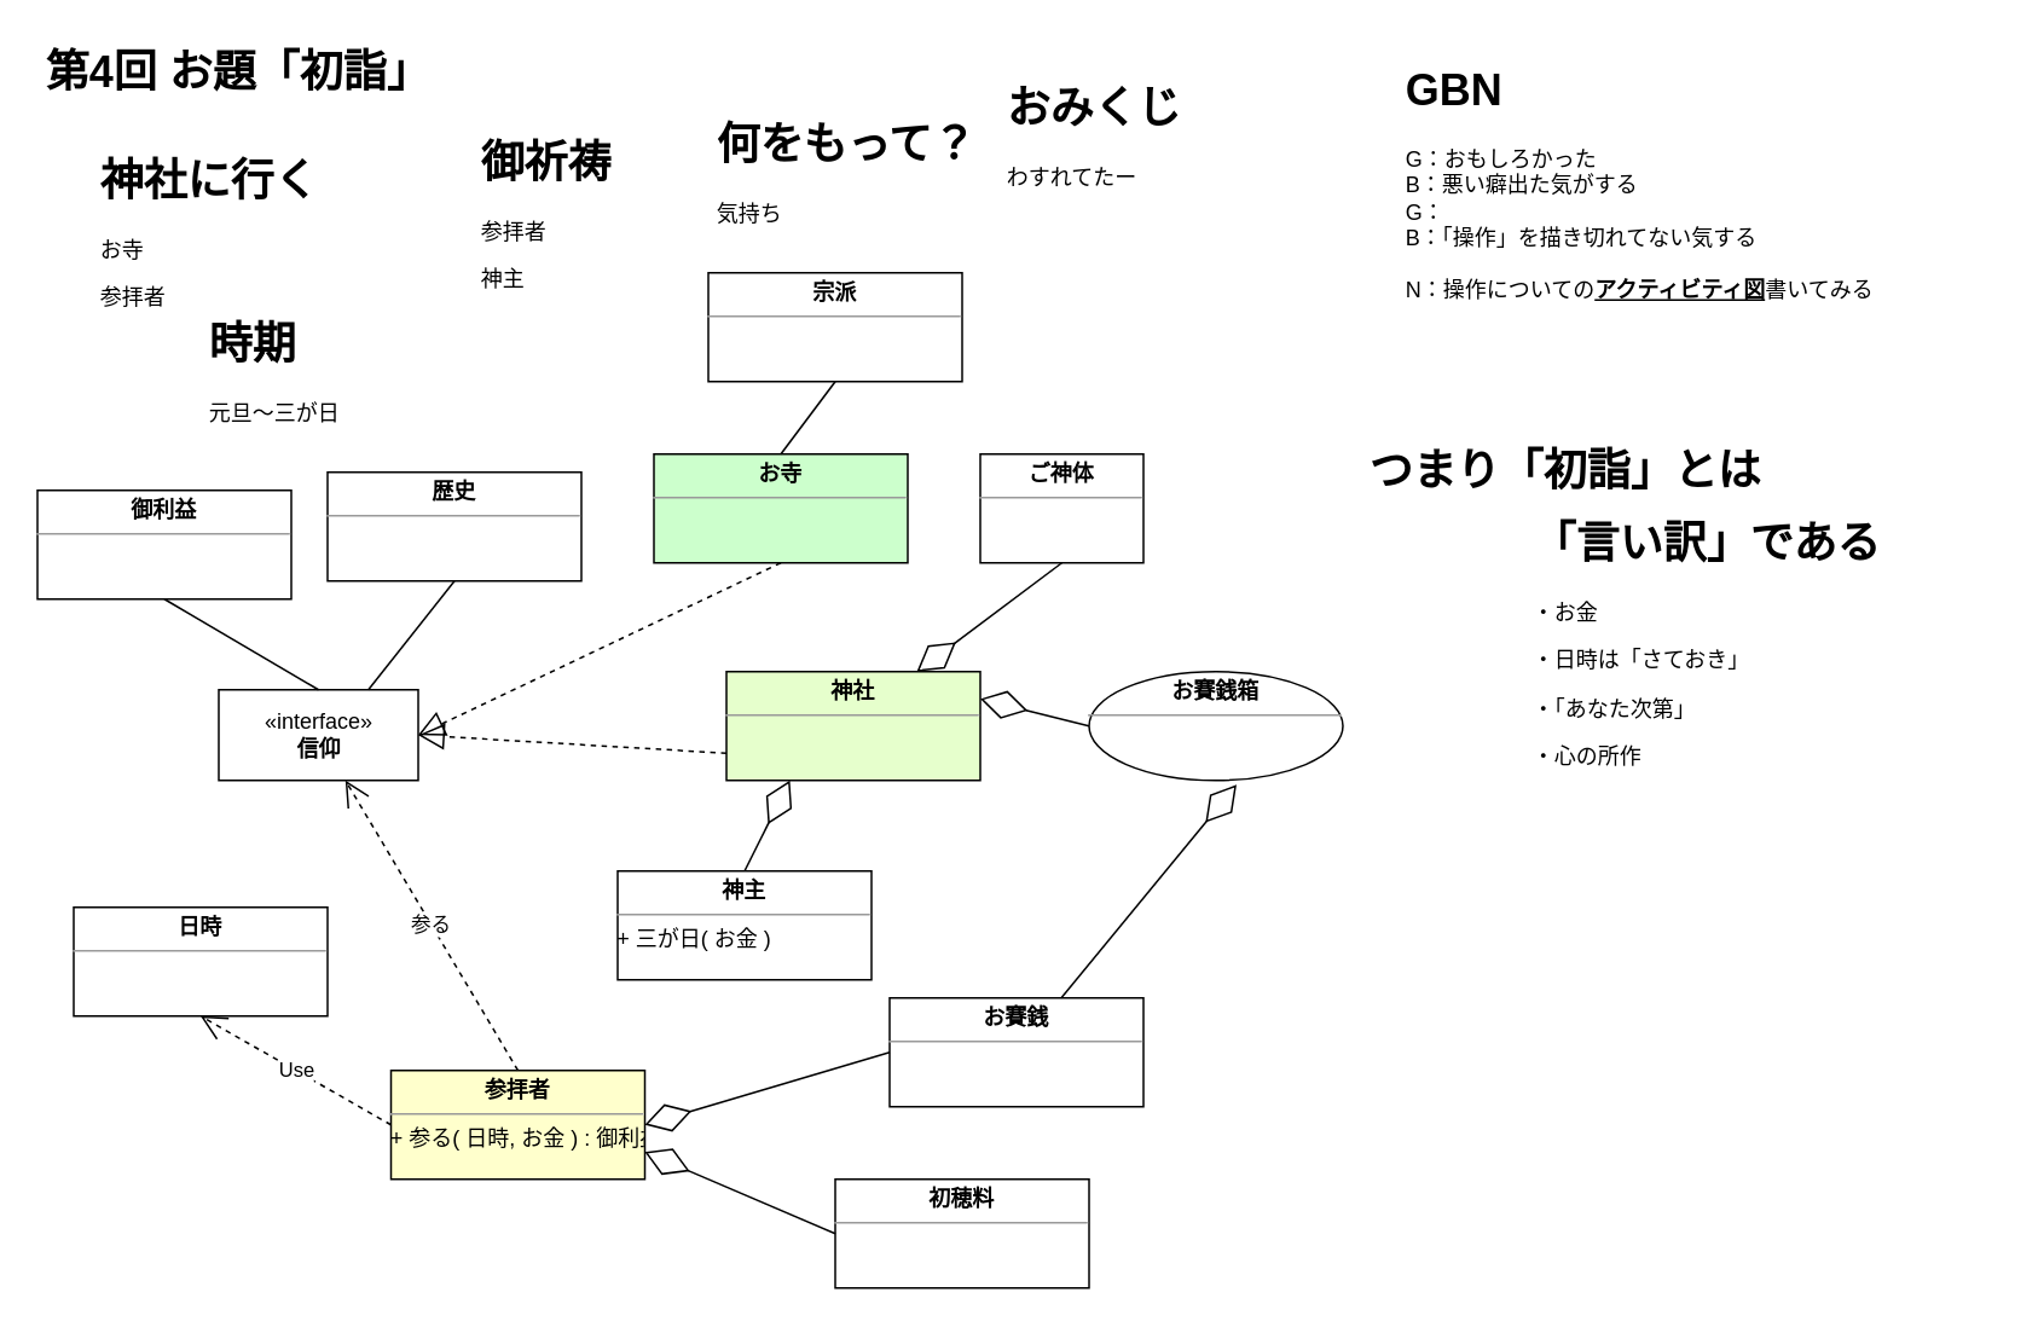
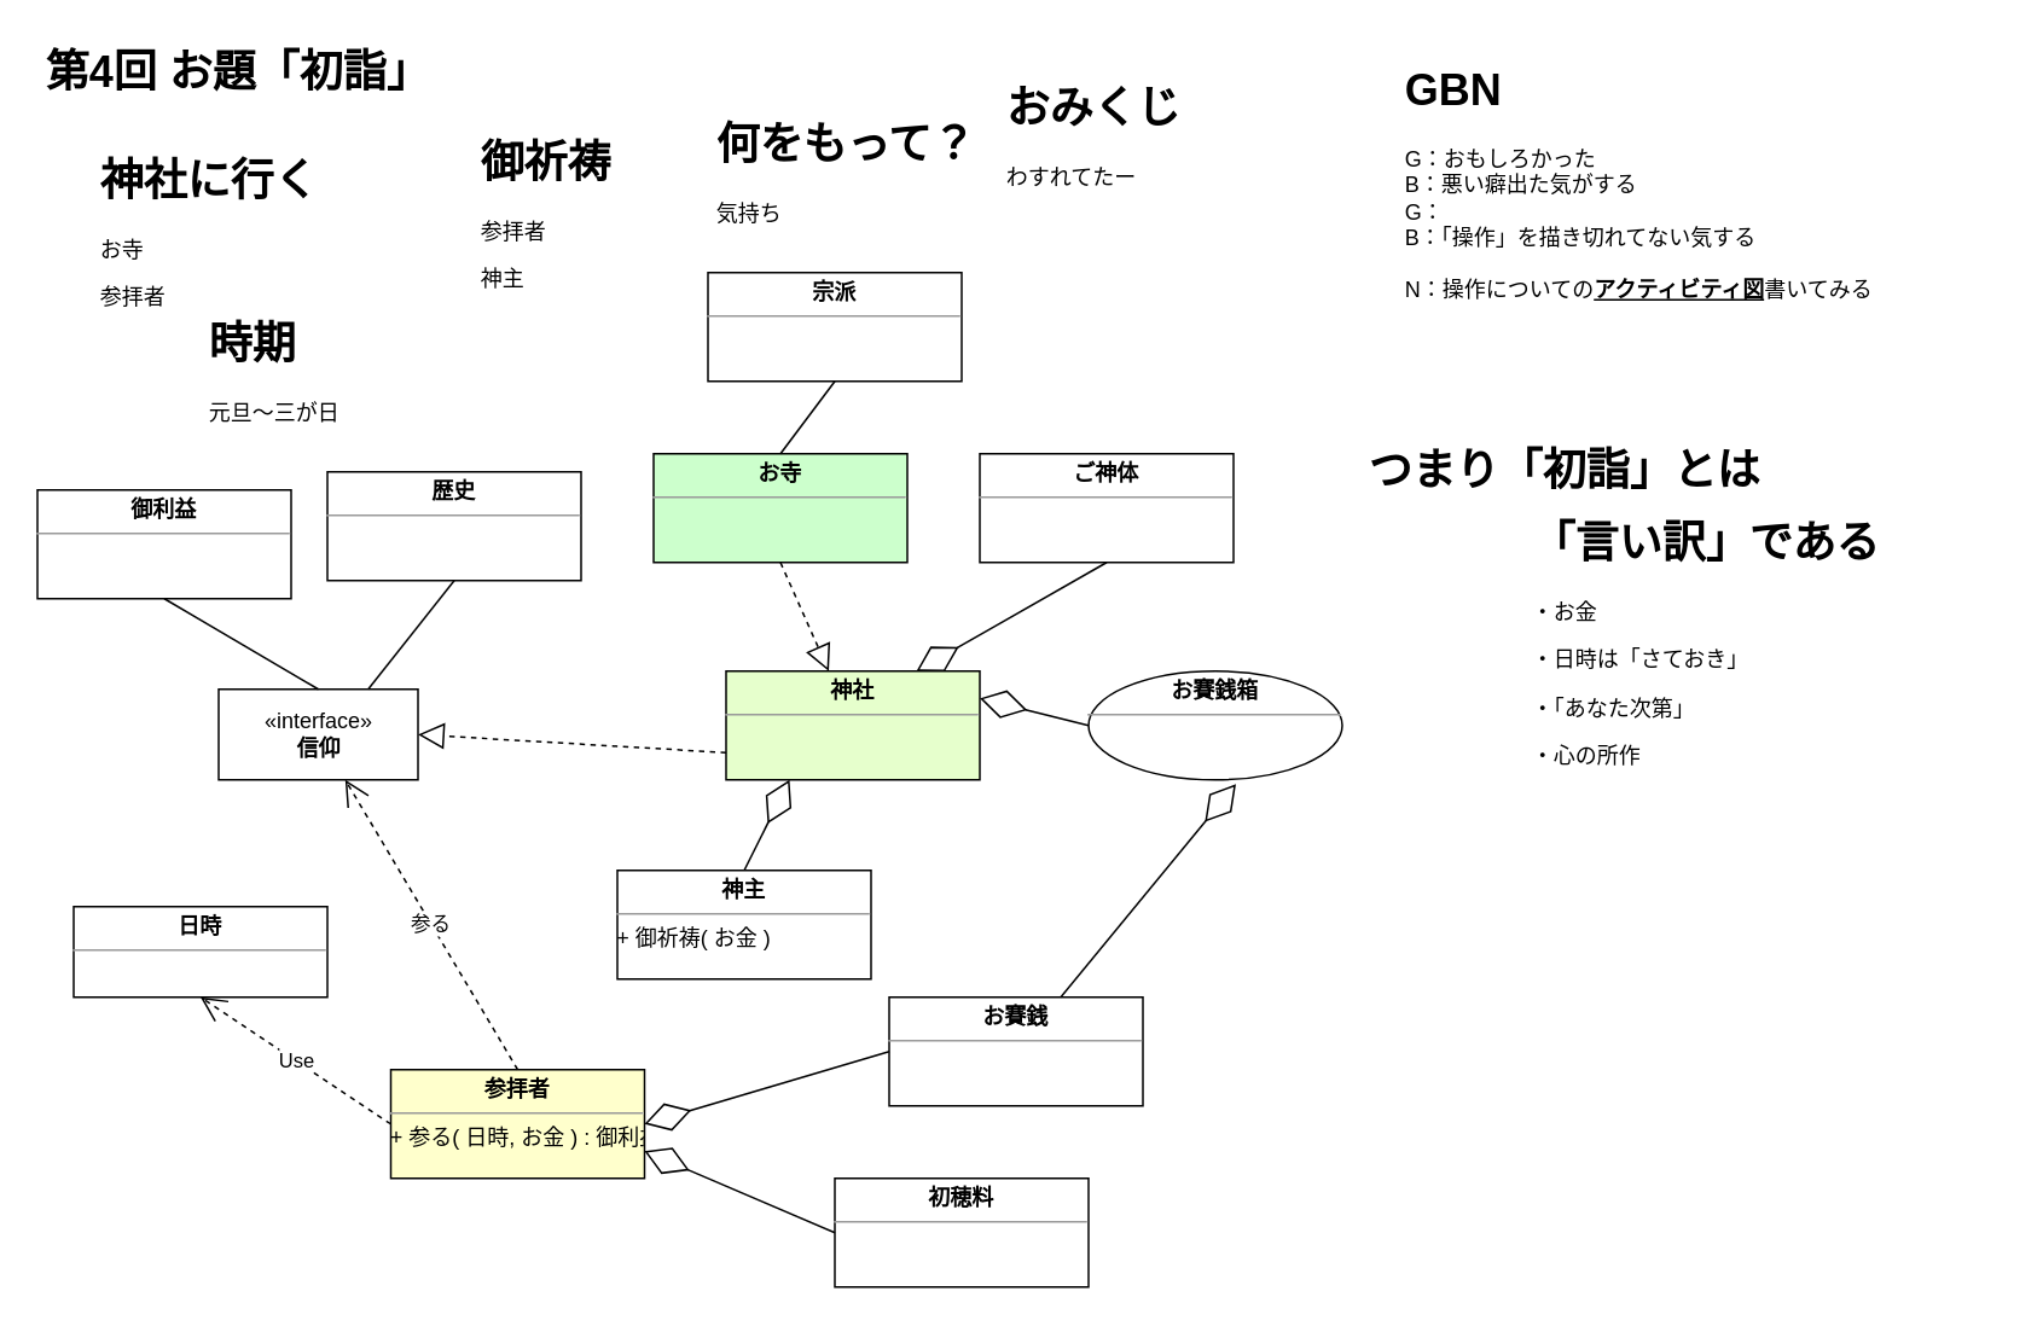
  <mxCell id="0" />
  <mxCell id="1" parent="0" />
  <mxCell id="2" value="&lt;h1&gt;第4回 お題「初詣」&lt;/h1&gt;" style="text;html=1;strokeColor=none;fillColor=none;spacing=5;spacingTop=-20;whiteSpace=wrap;overflow=hidden;rounded=0;" vertex="1" parent="1"><mxGeometry x="20" y="20" width="320" height="50" as="geometry" /></mxCell>
  <mxCell id="3" value="&lt;h1&gt;神社に行く&lt;/h1&gt;&lt;p&gt;お寺&lt;/p&gt;&lt;p&gt;参拝者&lt;/p&gt;" style="text;html=1;strokeColor=none;fillColor=none;spacing=5;spacingTop=-20;whiteSpace=wrap;overflow=hidden;rounded=0;" vertex="1" parent="1"><mxGeometry x="50" y="80" width="190" height="120" as="geometry" /></mxCell>
  <mxCell id="4" value="&lt;h1&gt;御祈祷&lt;/h1&gt;&lt;p&gt;参拝者&lt;/p&gt;&lt;p&gt;神主&lt;/p&gt;" style="text;html=1;strokeColor=none;fillColor=none;spacing=5;spacingTop=-20;whiteSpace=wrap;overflow=hidden;rounded=0;" vertex="1" parent="1"><mxGeometry x="260" y="70" width="190" height="120" as="geometry" /></mxCell>
  <mxCell id="5" value="&lt;h1&gt;時期&lt;/h1&gt;&lt;p&gt;元旦～三が日&lt;/p&gt;" style="text;html=1;strokeColor=none;fillColor=none;spacing=5;spacingTop=-20;whiteSpace=wrap;overflow=hidden;rounded=0;" vertex="1" parent="1"><mxGeometry x="110" y="170" width="190" height="120" as="geometry" /></mxCell>
  <mxCell id="6" value="&lt;h1&gt;何をもって？&lt;/h1&gt;&lt;p&gt;気持ち&lt;/p&gt;" style="text;html=1;strokeColor=none;fillColor=none;spacing=5;spacingTop=-20;whiteSpace=wrap;overflow=hidden;rounded=0;" vertex="1" parent="1"><mxGeometry x="390" y="60" width="190" height="120" as="geometry" /></mxCell>
  <mxCell id="7" value="&lt;p style=&quot;margin:0px;margin-top:4px;text-align:center;&quot;&gt;&lt;b&gt;神社&lt;/b&gt;&lt;/p&gt;&lt;hr size=&quot;1&quot;&gt;&lt;div style=&quot;height:2px;&quot;&gt;&lt;/div&gt;" style="verticalAlign=top;align=left;overflow=fill;fontSize=12;fontFamily=Helvetica;html=1;fillColor=#E6FFCC;" vertex="1" parent="1"><mxGeometry x="400" y="370" width="140" height="60" as="geometry" /></mxCell>
  <mxCell id="8" value="&lt;p style=&quot;margin:0px;margin-top:4px;text-align:center;&quot;&gt;&lt;b&gt;お寺&lt;/b&gt;&lt;/p&gt;&lt;hr size=&quot;1&quot;&gt;&lt;div style=&quot;height:2px;&quot;&gt;&lt;/div&gt;" style="verticalAlign=top;align=left;overflow=fill;fontSize=12;fontFamily=Helvetica;html=1;fillColor=#CCFFCC;" vertex="1" parent="1"><mxGeometry x="360" y="250" width="140" height="60" as="geometry" /></mxCell>
  <mxCell id="9" value="&lt;p style=&quot;margin:0px;margin-top:4px;text-align:center;&quot;&gt;&lt;b&gt;参拝者&lt;/b&gt;&lt;/p&gt;&lt;hr size=&quot;1&quot;&gt;&lt;div style=&quot;height:2px;&quot;&gt;+ 参る( 日時, お金 ) : 御利益&lt;/div&gt;" style="verticalAlign=top;align=left;overflow=fill;fontSize=12;fontFamily=Helvetica;html=1;fillColor=#FFFFCC;" vertex="1" parent="1"><mxGeometry x="215" y="590" width="140" height="60" as="geometry" /></mxCell>
  <mxCell id="10" value="«interface»&lt;br&gt;&lt;b&gt;信仰&lt;/b&gt;" style="html=1;fillColor=#ffffff;" vertex="1" parent="1"><mxGeometry x="120" y="380" width="110" height="50" as="geometry" /></mxCell>
- <mxCell id="11" value="&lt;p style=&quot;margin:0px;margin-top:4px;text-align:center;&quot;&gt;&lt;b&gt;神主&lt;/b&gt;&lt;/p&gt;&lt;hr size=&quot;1&quot;&gt;&lt;div style=&quot;height:2px;&quot;&gt;+ 三が日( お金 )&lt;/div&gt;" style="verticalAlign=top;align=left;overflow=fill;fontSize=12;fontFamily=Helvetica;html=1;" vertex="1" parent="1"><mxGeometry x="340" y="480" width="140" height="60" as="geometry" /></mxCell>
- <mxCell id="12" value="&lt;p style=&quot;margin:0px;margin-top:4px;text-align:center;&quot;&gt;&lt;b&gt;日時&lt;/b&gt;&lt;/p&gt;&lt;hr size=&quot;1&quot;&gt;&lt;div style=&quot;height:2px;&quot;&gt;&lt;/div&gt;" style="verticalAlign=top;align=left;overflow=fill;fontSize=12;fontFamily=Helvetica;html=1;" vertex="1" parent="1"><mxGeometry x="40" y="500" width="140" height="60" as="geometry" /></mxCell>
+ <mxCell id="11" value="&lt;p style=&quot;margin:0px;margin-top:4px;text-align:center;&quot;&gt;&lt;b&gt;神主&lt;/b&gt;&lt;/p&gt;&lt;hr size=&quot;1&quot;&gt;&lt;div style=&quot;height:2px;&quot;&gt;+ 御祈祷( お金 )&lt;/div&gt;" style="verticalAlign=top;align=left;overflow=fill;fontSize=12;fontFamily=Helvetica;html=1;" vertex="1" parent="1"><mxGeometry x="340" y="480" width="140" height="60" as="geometry" /></mxCell>
+ <mxCell id="12" value="&lt;p style=&quot;margin:0px;margin-top:4px;text-align:center;&quot;&gt;&lt;b&gt;日時&lt;/b&gt;&lt;/p&gt;&lt;hr size=&quot;1&quot;&gt;&lt;div style=&quot;height:2px;&quot;&gt;&lt;/div&gt;" style="verticalAlign=top;align=left;overflow=fill;fontSize=12;fontFamily=Helvetica;html=1;" vertex="1" parent="1"><mxGeometry x="40" y="500" width="140" height="50" as="geometry" /></mxCell>
  <mxCell id="13" value="&lt;p style=&quot;margin:0px;margin-top:4px;text-align:center;&quot;&gt;&lt;b&gt;お賽銭&lt;/b&gt;&lt;/p&gt;&lt;hr size=&quot;1&quot;&gt;&lt;div style=&quot;height:2px;&quot;&gt;&lt;/div&gt;" style="verticalAlign=top;align=left;overflow=fill;fontSize=12;fontFamily=Helvetica;html=1;" vertex="1" parent="1"><mxGeometry x="490" y="550" width="140" height="60" as="geometry" /></mxCell>
  <mxCell id="14" value="参る" style="endArrow=open;endSize=12;dashed=1;html=1;rounded=0;exitX=0.5;exitY=0;exitDx=0;exitDy=0;" edge="1" parent="1" source="9" target="10"><mxGeometry width="160" relative="1" as="geometry"><mxPoint x="350" y="400" as="sourcePoint" /><mxPoint x="175" y="410" as="targetPoint" /></mxGeometry></mxCell>
  <mxCell id="15" value="Use" style="endArrow=open;endSize=12;dashed=1;html=1;rounded=0;exitX=0;exitY=0.5;exitDx=0;exitDy=0;entryX=0.5;entryY=1;entryDx=0;entryDy=0;" edge="1" parent="1" source="9" target="12"><mxGeometry width="160" relative="1" as="geometry"><mxPoint x="350" y="400" as="sourcePoint" /><mxPoint x="510" y="400" as="targetPoint" /></mxGeometry></mxCell>
  <mxCell id="16" value="&lt;p style=&quot;margin:0px;margin-top:4px;text-align:center;&quot;&gt;&lt;b style=&quot;background-color: initial;&quot;&gt;初穂料&lt;/b&gt;&lt;br&gt;&lt;/p&gt;&lt;hr size=&quot;1&quot;&gt;&lt;div style=&quot;height:2px;&quot;&gt;&lt;/div&gt;" style="verticalAlign=top;align=left;overflow=fill;fontSize=12;fontFamily=Helvetica;html=1;" vertex="1" parent="1"><mxGeometry x="460" y="650" width="140" height="60" as="geometry" /></mxCell>
  <mxCell id="17" value="" style="endArrow=diamondThin;endFill=0;endSize=24;html=1;rounded=0;entryX=1;entryY=0.75;entryDx=0;entryDy=0;exitX=0;exitY=0.5;exitDx=0;exitDy=0;" edge="1" parent="1" source="16" target="9"><mxGeometry width="160" relative="1" as="geometry"><mxPoint x="510" y="560" as="sourcePoint" /><mxPoint x="380" y="590" as="targetPoint" /></mxGeometry></mxCell>
  <mxCell id="18" value="" style="endArrow=diamondThin;endFill=0;endSize=24;html=1;rounded=0;entryX=1;entryY=0.5;entryDx=0;entryDy=0;exitX=0;exitY=0.5;exitDx=0;exitDy=0;" edge="1" parent="1" source="13" target="9"><mxGeometry width="160" relative="1" as="geometry"><mxPoint x="520" y="570" as="sourcePoint" /><mxPoint x="390" y="600" as="targetPoint" /></mxGeometry></mxCell>
  <mxCell id="19" value="&lt;p style=&quot;margin:0px;margin-top:4px;text-align:center;&quot;&gt;&lt;b&gt;お賽銭箱&lt;/b&gt;&lt;/p&gt;&lt;hr size=&quot;1&quot;&gt;&lt;div style=&quot;height:2px;&quot;&gt;&lt;/div&gt;" style="ellipse;verticalAlign=top;align=left;overflow=fill;fontSize=12;fontFamily=Helvetica;html=1;" vertex="1" parent="1"><mxGeometry x="600" y="370" width="140" height="60" as="geometry" /></mxCell>
  <mxCell id="20" value="" style="endArrow=diamondThin;endFill=0;endSize=24;html=1;rounded=0;entryX=1;entryY=0.25;entryDx=0;entryDy=0;exitX=0;exitY=0.5;exitDx=0;exitDy=0;" edge="1" parent="1" source="19" target="7"><mxGeometry width="160" relative="1" as="geometry"><mxPoint x="320" y="330" as="sourcePoint" /><mxPoint x="380" y="520" as="targetPoint" /></mxGeometry></mxCell>
  <mxCell id="21" value="" style="endArrow=diamondThin;endFill=0;endSize=24;html=1;rounded=0;entryX=0.581;entryY=1.04;entryDx=0;entryDy=0;entryPerimeter=0;" edge="1" parent="1" source="13" target="19"><mxGeometry width="160" relative="1" as="geometry"><mxPoint x="490" y="560" as="sourcePoint" /><mxPoint x="530" y="370" as="targetPoint" /></mxGeometry></mxCell>
  <mxCell id="22" value="" style="endArrow=diamondThin;endFill=0;endSize=24;html=1;rounded=0;exitX=0.5;exitY=0;exitDx=0;exitDy=0;entryX=0.25;entryY=1;entryDx=0;entryDy=0;" edge="1" parent="1" source="11" target="7"><mxGeometry width="160" relative="1" as="geometry"><mxPoint x="470" y="350" as="sourcePoint" /><mxPoint x="380" y="410" as="targetPoint" /></mxGeometry></mxCell>
  <mxCell id="23" value="&lt;p style=&quot;margin:0px;margin-top:4px;text-align:center;&quot;&gt;&lt;b&gt;歴史&lt;/b&gt;&lt;/p&gt;&lt;hr size=&quot;1&quot;&gt;&lt;div style=&quot;height:2px;&quot;&gt;&lt;br&gt;&lt;/div&gt;" style="verticalAlign=top;align=left;overflow=fill;fontSize=12;fontFamily=Helvetica;html=1;" vertex="1" parent="1"><mxGeometry x="180" y="260" width="140" height="60" as="geometry" /></mxCell>
  <mxCell id="24" value="" style="endArrow=none;html=1;rounded=0;entryX=0.5;entryY=1;entryDx=0;entryDy=0;exitX=0.75;exitY=0;exitDx=0;exitDy=0;" edge="1" parent="1" source="10" target="23"><mxGeometry width="50" height="50" relative="1" as="geometry"><mxPoint x="400" y="440" as="sourcePoint" /><mxPoint x="450" y="390" as="targetPoint" /></mxGeometry></mxCell>
- <mxCell id="25" value="&lt;p style=&quot;margin:0px;margin-top:4px;text-align:center;&quot;&gt;&lt;b&gt;ご神体&lt;/b&gt;&lt;/p&gt;&lt;hr size=&quot;1&quot;&gt;&lt;div style=&quot;height:2px;&quot;&gt;&lt;br&gt;&lt;/div&gt;" style="verticalAlign=top;align=left;overflow=fill;fontSize=12;fontFamily=Helvetica;html=1;" vertex="1" parent="1"><mxGeometry x="540" y="250" width="90" height="60" as="geometry" /></mxCell>
+ <mxCell id="25" value="&lt;p style=&quot;margin:0px;margin-top:4px;text-align:center;&quot;&gt;&lt;b&gt;ご神体&lt;/b&gt;&lt;/p&gt;&lt;hr size=&quot;1&quot;&gt;&lt;div style=&quot;height:2px;&quot;&gt;&lt;br&gt;&lt;/div&gt;" style="verticalAlign=top;align=left;overflow=fill;fontSize=12;fontFamily=Helvetica;html=1;" vertex="1" parent="1"><mxGeometry x="540" y="250" width="140" height="60" as="geometry" /></mxCell>
  <mxCell id="26" value="" style="endArrow=diamondThin;endFill=0;endSize=24;html=1;rounded=0;entryX=0.75;entryY=0;entryDx=0;entryDy=0;exitX=0.5;exitY=1;exitDx=0;exitDy=0;" edge="1" parent="1" source="25" target="7"><mxGeometry width="160" relative="1" as="geometry"><mxPoint x="460" y="340" as="sourcePoint" /><mxPoint x="310" y="395" as="targetPoint" /></mxGeometry></mxCell>
  <mxCell id="27" value="" style="endArrow=block;dashed=1;endFill=0;endSize=12;html=1;rounded=0;exitX=0;exitY=0.75;exitDx=0;exitDy=0;entryX=1;entryY=0.5;entryDx=0;entryDy=0;" edge="1" parent="1" source="7" target="10"><mxGeometry width="160" relative="1" as="geometry"><mxPoint x="290" y="320" as="sourcePoint" /><mxPoint x="210" y="380" as="targetPoint" /></mxGeometry></mxCell>
  <mxCell id="28" value="&lt;p style=&quot;margin:0px;margin-top:4px;text-align:center;&quot;&gt;&lt;b&gt;御利益&lt;/b&gt;&lt;/p&gt;&lt;hr size=&quot;1&quot;&gt;&lt;div style=&quot;height:2px;&quot;&gt;&lt;br&gt;&lt;/div&gt;" style="verticalAlign=top;align=left;overflow=fill;fontSize=12;fontFamily=Helvetica;html=1;" vertex="1" parent="1"><mxGeometry x="20" y="270" width="140" height="60" as="geometry" /></mxCell>
  <mxCell id="29" value="" style="endArrow=none;html=1;rounded=0;entryX=0.5;entryY=1;entryDx=0;entryDy=0;exitX=0.5;exitY=0;exitDx=0;exitDy=0;" edge="1" parent="1" source="10" target="28"><mxGeometry width="50" height="50" relative="1" as="geometry"><mxPoint x="335" y="360" as="sourcePoint" /><mxPoint x="320" y="290" as="targetPoint" /></mxGeometry></mxCell>
- <mxCell id="30" value="" style="endArrow=block;dashed=1;endFill=0;endSize=12;html=1;rounded=0;exitX=0.5;exitY=1;exitDx=0;exitDy=0;entryX=1;entryY=0.5;entryDx=0;entryDy=0;" edge="1" parent="1" source="8" target="10"><mxGeometry width="160" relative="1" as="geometry"><mxPoint x="365" y="395" as="sourcePoint" /><mxPoint x="240" y="415" as="targetPoint" /></mxGeometry></mxCell>
+ <mxCell id="30" value="" style="endArrow=block;dashed=1;endFill=0;endSize=12;html=1;rounded=0;exitX=0.5;exitY=1;exitDx=0;exitDy=0;" edge="1" parent="1" source="8" target="7"><mxGeometry width="160" relative="1" as="geometry"><mxPoint x="365" y="395" as="sourcePoint" /><mxPoint x="240" y="415" as="targetPoint" /></mxGeometry></mxCell>
  <mxCell id="31" value="&lt;p style=&quot;margin:0px;margin-top:4px;text-align:center;&quot;&gt;&lt;b&gt;宗派&lt;/b&gt;&lt;/p&gt;&lt;hr size=&quot;1&quot;&gt;&lt;div style=&quot;height:2px;&quot;&gt;&lt;br&gt;&lt;/div&gt;" style="verticalAlign=top;align=left;overflow=fill;fontSize=12;fontFamily=Helvetica;html=1;" vertex="1" parent="1"><mxGeometry x="390" y="150" width="140" height="60" as="geometry" /></mxCell>
  <mxCell id="32" value="" style="endArrow=none;html=1;rounded=0;exitX=0.5;exitY=0;exitDx=0;exitDy=0;entryX=0.5;entryY=1;entryDx=0;entryDy=0;" edge="1" parent="1" source="8" target="31"><mxGeometry width="50" height="50" relative="1" as="geometry"><mxPoint x="212.5" y="390" as="sourcePoint" /><mxPoint x="260" y="330" as="targetPoint" /></mxGeometry></mxCell>
  <mxCell id="33" value="&lt;h1&gt;GBN&lt;/h1&gt;&lt;div&gt;G：おもしろかった&lt;/div&gt;&lt;div&gt;B：悪い癖出た気がする&lt;/div&gt;&lt;div&gt;G：&lt;/div&gt;&lt;div&gt;B：「操作」を描き切れてない気する&lt;br&gt;&lt;br&gt;N：操作についての&lt;b&gt;&lt;u&gt;アクティビティ図&lt;/u&gt;&lt;/b&gt;書いてみる&lt;/div&gt;" style="text;html=1;strokeColor=none;fillColor=none;spacing=5;spacingTop=-20;whiteSpace=wrap;overflow=hidden;rounded=0;" vertex="1" parent="1"><mxGeometry x="770" y="30" width="280" height="150" as="geometry" /></mxCell>
  <mxCell id="34" value="&lt;h1&gt;つまり「初詣」とは&lt;/h1&gt;" style="text;html=1;strokeColor=none;fillColor=none;spacing=5;spacingTop=-20;whiteSpace=wrap;overflow=hidden;rounded=0;" vertex="1" parent="1"><mxGeometry x="750" y="240" width="320" height="50" as="geometry" /></mxCell>
  <mxCell id="35" value="&lt;h1&gt;「言い訳」である&lt;/h1&gt;&lt;p&gt;・お金&lt;/p&gt;&lt;p&gt;・日時は「さておき」&lt;/p&gt;&lt;p&gt;・「あなた次第」&lt;/p&gt;&lt;p&gt;・心の所作&lt;/p&gt;" style="text;html=1;strokeColor=none;fillColor=none;spacing=5;spacingTop=-20;whiteSpace=wrap;overflow=hidden;rounded=0;" vertex="1" parent="1"><mxGeometry x="840" y="280" width="265" height="170" as="geometry" /></mxCell>
  <mxCell id="36" value="&lt;h1&gt;おみくじ&lt;/h1&gt;&lt;p&gt;わすれてたー&lt;/p&gt;" style="text;html=1;strokeColor=none;fillColor=none;spacing=5;spacingTop=-20;whiteSpace=wrap;overflow=hidden;rounded=0;" vertex="1" parent="1"><mxGeometry x="550" y="40" width="190" height="120" as="geometry" /></mxCell>
